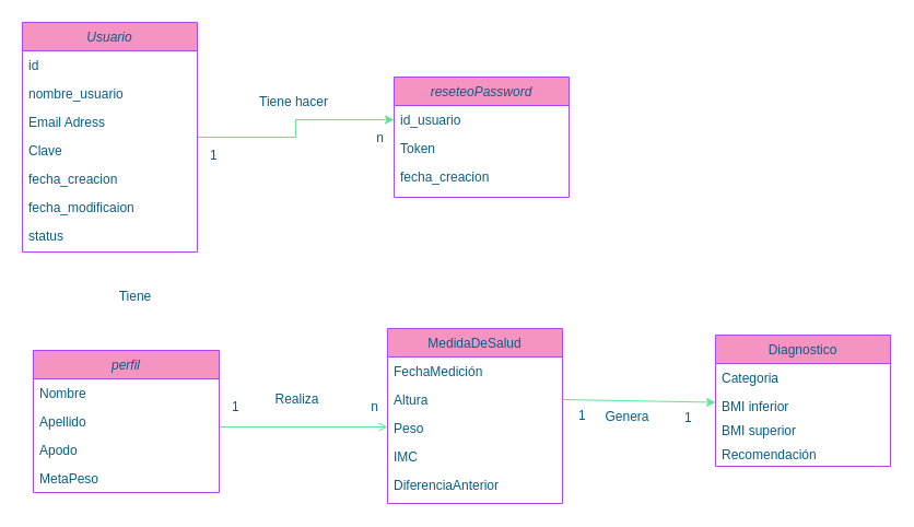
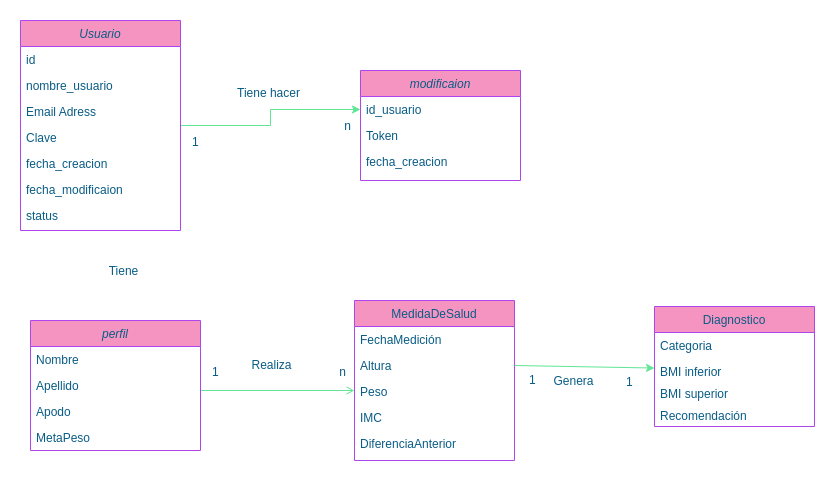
  <mxCell id="0" />
  <mxCell id="1" parent="0" />
  <mxCell id="2" style="edgeStyle=orthogonalEdgeStyle;rounded=0;orthogonalLoop=1;jettySize=auto;html=1;entryX=0;entryY=0.5;entryDx=0;entryDy=0;fontColor=#095C86;strokeColor=#60E696;fillColor=#F694C1;" edge="1" parent="1" source="3" target="36"><mxGeometry relative="1" as="geometry" /></mxCell>
  <mxCell id="3" value="Usuario" style="swimlane;fontStyle=2;align=center;verticalAlign=top;childLayout=stackLayout;horizontal=1;startSize=26;horizontalStack=0;resizeParent=1;resizeLast=0;collapsible=1;marginBottom=0;rounded=0;shadow=0;strokeWidth=1;fillColor=#F694C1;strokeColor=#AF45ED;fontColor=#095C86;" parent="1" vertex="1"><mxGeometry x="20" y="20" width="160" height="210" as="geometry"><mxRectangle x="230" y="140" width="160" height="26" as="alternateBounds" /></mxGeometry></mxCell>
  <mxCell id="4" value="id" style="text;align=left;verticalAlign=top;spacingLeft=4;spacingRight=4;overflow=hidden;rotatable=0;points=[[0,0.5],[1,0.5]];portConstraint=eastwest;fontColor=#095C86;" parent="3" vertex="1"><mxGeometry y="26" width="160" height="26" as="geometry" /></mxCell>
  <mxCell id="5" value="nombre_usuario" style="text;align=left;verticalAlign=top;spacingLeft=4;spacingRight=4;overflow=hidden;rotatable=0;points=[[0,0.5],[1,0.5]];portConstraint=eastwest;rounded=0;shadow=0;html=0;fontColor=#095C86;" parent="3" vertex="1"><mxGeometry y="52" width="160" height="26" as="geometry" /></mxCell>
  <mxCell id="6" value="Email Adress" style="text;align=left;verticalAlign=top;spacingLeft=4;spacingRight=4;overflow=hidden;rotatable=0;points=[[0,0.5],[1,0.5]];portConstraint=eastwest;rounded=0;shadow=0;html=0;fontColor=#095C86;" parent="3" vertex="1"><mxGeometry y="78" width="160" height="26" as="geometry" /></mxCell>
  <mxCell id="7" value="Clave" style="text;align=left;verticalAlign=top;spacingLeft=4;spacingRight=4;overflow=hidden;rotatable=0;points=[[0,0.5],[1,0.5]];portConstraint=eastwest;rounded=0;shadow=0;html=0;fontColor=#095C86;" parent="3" vertex="1"><mxGeometry y="104" width="160" height="26" as="geometry" /></mxCell>
  <mxCell id="8" value="fecha_creacion" style="text;align=left;verticalAlign=top;spacingLeft=4;spacingRight=4;overflow=hidden;rotatable=0;points=[[0,0.5],[1,0.5]];portConstraint=eastwest;rounded=0;shadow=0;html=0;fontColor=#095C86;" parent="3" vertex="1"><mxGeometry y="130" width="160" height="26" as="geometry" /></mxCell>
  <mxCell id="9" value="fecha_modificaion" style="text;align=left;verticalAlign=top;spacingLeft=4;spacingRight=4;overflow=hidden;rotatable=0;points=[[0,0.5],[1,0.5]];portConstraint=eastwest;rounded=0;shadow=0;html=0;fontColor=#095C86;" parent="3" vertex="1"><mxGeometry y="156" width="160" height="26" as="geometry" /></mxCell>
  <mxCell id="10" value="status" style="text;align=left;verticalAlign=top;spacingLeft=4;spacingRight=4;overflow=hidden;rotatable=0;points=[[0,0.5],[1,0.5]];portConstraint=eastwest;rounded=0;shadow=0;html=0;fontColor=#095C86;" parent="3" vertex="1"><mxGeometry y="182" width="160" height="26" as="geometry" /></mxCell>
  <mxCell id="11" value="MedidaDeSalud" style="swimlane;fontStyle=0;align=center;verticalAlign=top;childLayout=stackLayout;horizontal=1;startSize=26;horizontalStack=0;resizeParent=1;resizeLast=0;collapsible=1;marginBottom=0;rounded=0;shadow=0;strokeWidth=1;fillColor=#F694C1;strokeColor=#AF45ED;fontColor=#095C86;" parent="1" vertex="1"><mxGeometry x="354" y="300" width="160" height="160" as="geometry"><mxRectangle x="550" y="140" width="160" height="26" as="alternateBounds" /></mxGeometry></mxCell>
  <mxCell id="12" value="FechaMedición" style="text;align=left;verticalAlign=top;spacingLeft=4;spacingRight=4;overflow=hidden;rotatable=0;points=[[0,0.5],[1,0.5]];portConstraint=eastwest;rounded=0;shadow=0;html=0;fontColor=#095C86;" parent="11" vertex="1"><mxGeometry y="26" width="160" height="26" as="geometry" /></mxCell>
  <mxCell id="13" value="Altura" style="text;align=left;verticalAlign=top;spacingLeft=4;spacingRight=4;overflow=hidden;rotatable=0;points=[[0,0.5],[1,0.5]];portConstraint=eastwest;rounded=0;shadow=0;html=0;fontColor=#095C86;" parent="11" vertex="1"><mxGeometry y="52" width="160" height="26" as="geometry" /></mxCell>
  <mxCell id="14" value="Peso" style="text;align=left;verticalAlign=top;spacingLeft=4;spacingRight=4;overflow=hidden;rotatable=0;points=[[0,0.5],[1,0.5]];portConstraint=eastwest;rounded=0;shadow=0;html=0;fontColor=#095C86;" parent="11" vertex="1"><mxGeometry y="78" width="160" height="26" as="geometry" /></mxCell>
  <mxCell id="15" value="IMC" style="text;align=left;verticalAlign=top;spacingLeft=4;spacingRight=4;overflow=hidden;rotatable=0;points=[[0,0.5],[1,0.5]];portConstraint=eastwest;rounded=0;shadow=0;html=0;fontColor=#095C86;" parent="11" vertex="1"><mxGeometry y="104" width="160" height="26" as="geometry" /></mxCell>
  <mxCell id="16" value="DiferenciaAnterior" style="text;align=left;verticalAlign=top;spacingLeft=4;spacingRight=4;overflow=hidden;rotatable=0;points=[[0,0.5],[1,0.5]];portConstraint=eastwest;rounded=0;shadow=0;html=0;fontColor=#095C86;" parent="11" vertex="1"><mxGeometry y="130" width="160" height="26" as="geometry" /></mxCell>
  <mxCell id="17" value="" style="endArrow=open;shadow=0;strokeWidth=1;rounded=0;endFill=1;edgeStyle=elbowEdgeStyle;elbow=vertical;strokeColor=#60E696;fontColor=#095C86;exitX=1;exitY=0.769;exitDx=0;exitDy=0;exitPerimeter=0;" parent="1" source="33" target="11" edge="1"><mxGeometry x="0.5" y="41" relative="1" as="geometry"><mxPoint x="214" y="390" as="sourcePoint" /><mxPoint x="374" y="402" as="targetPoint" /><mxPoint x="-40" y="32" as="offset" /><Array as="points"><mxPoint x="304" y="390" /></Array></mxGeometry></mxCell>
  <mxCell id="18" value="1" style="resizable=0;align=left;verticalAlign=bottom;labelBackgroundColor=none;fontSize=12;fillColor=#F694C1;strokeColor=#AF45ED;fontColor=#095C86;" parent="17" connectable="0" vertex="1"><mxGeometry x="-1" relative="1" as="geometry"><mxPoint x="10" y="-38" as="offset" /></mxGeometry></mxCell>
  <mxCell id="19" value="n" style="resizable=0;align=right;verticalAlign=bottom;labelBackgroundColor=none;fontSize=12;fillColor=#F694C1;strokeColor=#AF45ED;fontColor=#095C86;" parent="17" connectable="0" vertex="1"><mxGeometry x="1" relative="1" as="geometry"><mxPoint x="-7" y="-10" as="offset" /></mxGeometry></mxCell>
  <mxCell id="20" value="Tiene" style="text;html=1;resizable=0;points=[];;align=center;verticalAlign=middle;labelBackgroundColor=none;rounded=0;shadow=0;strokeWidth=1;fontSize=12;fontColor=#095C86;" parent="17" vertex="1" connectable="0"><mxGeometry x="0.5" y="49" relative="1" as="geometry"><mxPoint x="-186" y="-71" as="offset" /></mxGeometry></mxCell>
  <mxCell id="21" value="Genera" style="text;html=1;resizable=0;points=[];;align=center;verticalAlign=middle;labelBackgroundColor=none;rounded=0;shadow=0;strokeWidth=1;fontSize=12;fontColor=#095C86;" parent="17" vertex="1" connectable="0"><mxGeometry x="0.5" y="49" relative="1" as="geometry"><mxPoint x="264" y="39" as="offset" /></mxGeometry></mxCell>
  <mxCell id="22" value="Diagnostico" style="swimlane;fontStyle=0;align=center;verticalAlign=top;childLayout=stackLayout;horizontal=1;startSize=26;horizontalStack=0;resizeParent=1;resizeLast=0;collapsible=1;marginBottom=0;rounded=0;shadow=0;strokeWidth=1;fillColor=#F694C1;strokeColor=#AF45ED;fontColor=#095C86;" parent="1" vertex="1"><mxGeometry x="654" y="306" width="160" height="120" as="geometry"><mxRectangle x="550" y="140" width="160" height="26" as="alternateBounds" /></mxGeometry></mxCell>
  <mxCell id="23" value="Categoria" style="text;align=left;verticalAlign=top;spacingLeft=4;spacingRight=4;overflow=hidden;rotatable=0;points=[[0,0.5],[1,0.5]];portConstraint=eastwest;rounded=0;shadow=0;html=0;fontColor=#095C86;" parent="22" vertex="1"><mxGeometry y="26" width="160" height="26" as="geometry" /></mxCell>
  <mxCell id="24" value="BMI inferior" style="text;align=left;verticalAlign=top;spacingLeft=4;spacingRight=4;overflow=hidden;rotatable=0;points=[[0,0.5],[1,0.5]];portConstraint=eastwest;rounded=0;shadow=0;html=0;fontColor=#095C86;" parent="22" vertex="1"><mxGeometry y="52" width="160" height="22" as="geometry" /></mxCell>
  <mxCell id="25" value="BMI superior" style="text;align=left;verticalAlign=top;spacingLeft=4;spacingRight=4;overflow=hidden;rotatable=0;points=[[0,0.5],[1,0.5]];portConstraint=eastwest;rounded=0;shadow=0;html=0;fontColor=#095C86;" parent="22" vertex="1"><mxGeometry y="74" width="160" height="22" as="geometry" /></mxCell>
  <mxCell id="26" value="Recomendación" style="text;align=left;verticalAlign=top;spacingLeft=4;spacingRight=4;overflow=hidden;rotatable=0;points=[[0,0.5],[1,0.5]];portConstraint=eastwest;rounded=0;shadow=0;html=0;fontColor=#095C86;" parent="22" vertex="1"><mxGeometry y="96" width="160" height="22" as="geometry" /></mxCell>
  <mxCell id="27" style="rounded=0;orthogonalLoop=1;jettySize=auto;html=1;exitX=1;exitY=0.5;exitDx=0;exitDy=0;strokeColor=#60E696;fontColor=#095C86;" parent="1" source="13" target="24" edge="1"><mxGeometry relative="1" as="geometry" /></mxCell>
  <mxCell id="28" value="1" style="resizable=0;align=left;verticalAlign=bottom;labelBackgroundColor=none;fontSize=12;fillColor=#F694C1;strokeColor=#AF45ED;fontColor=#095C86;" parent="1" connectable="0" vertex="1"><mxGeometry x="594" y="380" as="geometry"><mxPoint x="-67" y="8" as="offset" /></mxGeometry></mxCell>
  <mxCell id="29" value="1" style="resizable=0;align=left;verticalAlign=bottom;labelBackgroundColor=none;fontSize=12;fillColor=#F694C1;strokeColor=#AF45ED;fontColor=#095C86;" parent="1" connectable="0" vertex="1"><mxGeometry x="624" y="390" as="geometry" /></mxCell>
  <mxCell id="30" value="perfil" style="swimlane;fontStyle=2;align=center;verticalAlign=top;childLayout=stackLayout;horizontal=1;startSize=26;horizontalStack=0;resizeParent=1;resizeLast=0;collapsible=1;marginBottom=0;rounded=0;shadow=0;strokeWidth=1;fillColor=#F694C1;strokeColor=#AF45ED;fontColor=#095C86;" parent="1" vertex="1"><mxGeometry x="30" y="320" width="170" height="130" as="geometry"><mxRectangle x="230" y="140" width="160" height="26" as="alternateBounds" /></mxGeometry></mxCell>
  <mxCell id="31" value="Nombre" style="text;align=left;verticalAlign=top;spacingLeft=4;spacingRight=4;overflow=hidden;rotatable=0;points=[[0,0.5],[1,0.5]];portConstraint=eastwest;rounded=0;shadow=0;html=0;fontColor=#095C86;" parent="30" vertex="1"><mxGeometry y="26" width="170" height="26" as="geometry" /></mxCell>
  <mxCell id="32" value="Apellido" style="text;align=left;verticalAlign=top;spacingLeft=4;spacingRight=4;overflow=hidden;rotatable=0;points=[[0,0.5],[1,0.5]];portConstraint=eastwest;rounded=0;shadow=0;html=0;fontColor=#095C86;" vertex="1" parent="30"><mxGeometry y="52" width="170" height="26" as="geometry" /></mxCell>
  <mxCell id="33" value="Apodo" style="text;align=left;verticalAlign=top;spacingLeft=4;spacingRight=4;overflow=hidden;rotatable=0;points=[[0,0.5],[1,0.5]];portConstraint=eastwest;rounded=0;shadow=0;html=0;fontColor=#095C86;" parent="30" vertex="1"><mxGeometry y="78" width="170" height="26" as="geometry" /></mxCell>
  <mxCell id="34" value="MetaPeso" style="text;align=left;verticalAlign=top;spacingLeft=4;spacingRight=4;overflow=hidden;rotatable=0;points=[[0,0.5],[1,0.5]];portConstraint=eastwest;rounded=0;shadow=0;html=0;fontColor=#095C86;" parent="30" vertex="1"><mxGeometry y="104" width="170" height="26" as="geometry" /></mxCell>
- <mxCell id="35" value="reseteoPassword" style="swimlane;fontStyle=2;align=center;verticalAlign=top;childLayout=stackLayout;horizontal=1;startSize=26;horizontalStack=0;resizeParent=1;resizeLast=0;collapsible=1;marginBottom=0;rounded=0;shadow=0;strokeWidth=1;fillColor=#F694C1;strokeColor=#AF45ED;fontColor=#095C86;" parent="1" vertex="1"><mxGeometry x="360" y="70" width="160" height="110" as="geometry"><mxRectangle x="230" y="140" width="160" height="26" as="alternateBounds" /></mxGeometry></mxCell>
+ <mxCell id="35" value="modificaion" style="swimlane;fontStyle=2;align=center;verticalAlign=top;childLayout=stackLayout;horizontal=1;startSize=26;horizontalStack=0;resizeParent=1;resizeLast=0;collapsible=1;marginBottom=0;rounded=0;shadow=0;strokeWidth=1;fillColor=#F694C1;strokeColor=#AF45ED;fontColor=#095C86;" parent="1" vertex="1"><mxGeometry x="360" y="70" width="160" height="110" as="geometry"><mxRectangle x="230" y="140" width="160" height="26" as="alternateBounds" /></mxGeometry></mxCell>
  <mxCell id="36" value="id_usuario" style="text;align=left;verticalAlign=top;spacingLeft=4;spacingRight=4;overflow=hidden;rotatable=0;points=[[0,0.5],[1,0.5]];portConstraint=eastwest;rounded=0;shadow=0;html=0;fontColor=#095C86;" parent="35" vertex="1"><mxGeometry y="26" width="160" height="26" as="geometry" /></mxCell>
  <mxCell id="37" value="Token" style="text;align=left;verticalAlign=top;spacingLeft=4;spacingRight=4;overflow=hidden;rotatable=0;points=[[0,0.5],[1,0.5]];portConstraint=eastwest;rounded=0;shadow=0;html=0;fontColor=#095C86;" parent="35" vertex="1"><mxGeometry y="52" width="160" height="26" as="geometry" /></mxCell>
  <mxCell id="38" value="fecha_creacion" style="text;align=left;verticalAlign=top;spacingLeft=4;spacingRight=4;overflow=hidden;rotatable=0;points=[[0,0.5],[1,0.5]];portConstraint=eastwest;rounded=0;shadow=0;html=0;fontColor=#095C86;" parent="35" vertex="1"><mxGeometry y="78" width="160" height="26" as="geometry" /></mxCell>
  <mxCell id="39" value="Realiza" style="text;html=1;resizable=0;points=[];;align=center;verticalAlign=middle;labelBackgroundColor=none;rounded=0;shadow=0;strokeWidth=1;fontSize=12;fontColor=#095C86;" vertex="1" connectable="0" parent="1"><mxGeometry x="264" y="400" as="geometry"><mxPoint x="6" y="-36" as="offset" /></mxGeometry></mxCell>
  <mxCell id="40" value="Tiene hacer" style="text;html=1;resizable=0;points=[];;align=center;verticalAlign=middle;labelBackgroundColor=none;rounded=0;shadow=0;strokeWidth=1;fontSize=12;fontColor=#095C86;" vertex="1" connectable="0" parent="1"><mxGeometry x="279.996" y="90" as="geometry"><mxPoint x="-12" y="2" as="offset" /></mxGeometry></mxCell>
  <mxCell id="41" value="1" style="resizable=0;align=left;verticalAlign=bottom;labelBackgroundColor=none;fontSize=12;fillColor=#F694C1;strokeColor=#AF45ED;fontColor=#095C86;" connectable="0" vertex="1" parent="1"><mxGeometry x="190" y="150" as="geometry" /></mxCell>
  <mxCell id="42" value="n" style="resizable=0;align=right;verticalAlign=bottom;labelBackgroundColor=none;fontSize=12;fillColor=#F694C1;strokeColor=#AF45ED;fontColor=#095C86;" connectable="0" vertex="1" parent="1"><mxGeometry x="357.006" y="390" as="geometry"><mxPoint x="-5" y="-256" as="offset" /></mxGeometry></mxCell>
